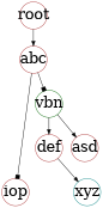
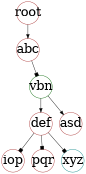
  digraph {
    node [color=brown fillcolor=white fixedsize=true fontcolor=black fontsize=32 margin=0 shape=circle style=filled]
    edge [arrowhead=box]
    root [width=0.8]
    abc [fixedsize=shape width=0.8]
    def [width=0.8]
    iop [width=0.8]
    asd [width=0.8]
    vbn [color=darkgreen width=0.8]
+   pqr [fixedsize=shape width=0.8]
    xyz [color=teal fixedsize=shape width=0.8]
    subgraph sub_1 {
      root
      abc
      def
      iop
      asd
      vbn
+     pqr
      xyz
    }
    root -> abc [arrowhead=normal]
-   abc -> iop
+   def -> iop
    abc -> vbn
-   def -> xyz [arrowhead=normal]
+   def -> pqr
+   def -> xyz
    vbn -> def [arrowhead=normal]
    vbn -> asd [arrowhead=normal]
  }
